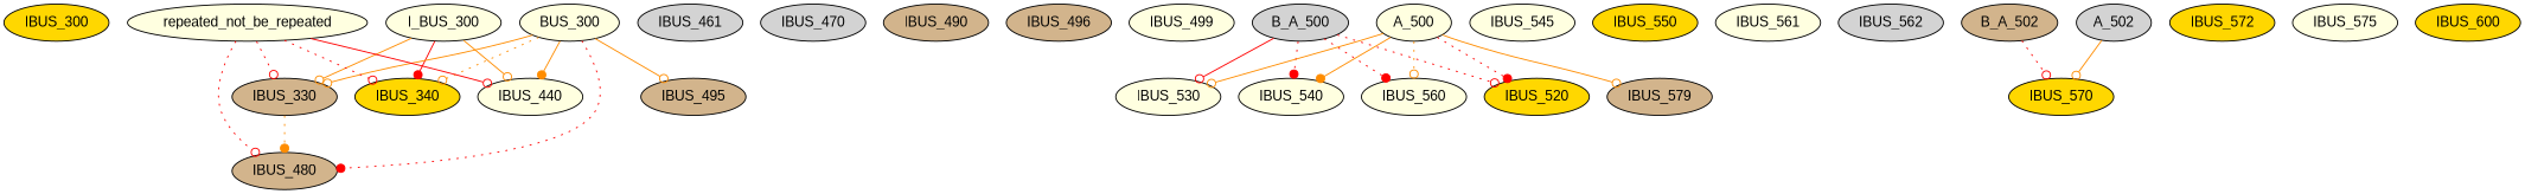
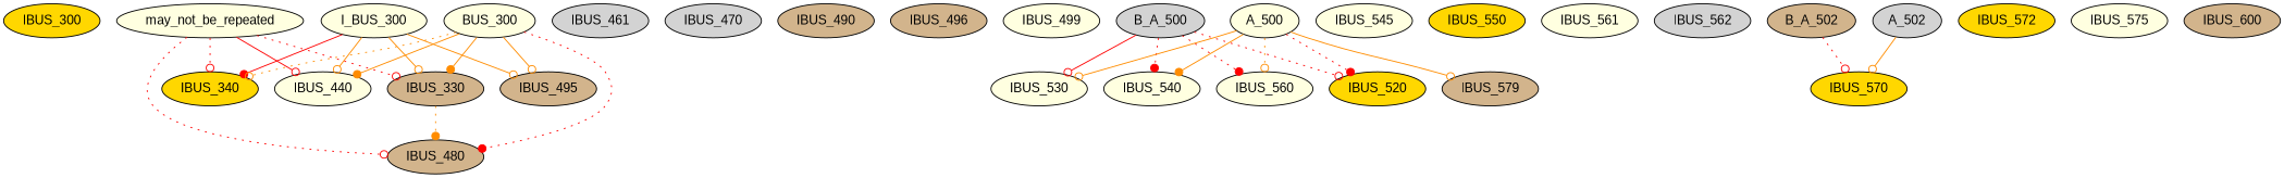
  digraph {
    fontname="Liberation Sans"
    node [fillcolor=lightyellow fontname="Liberation Sans" style=filled]
    edge [arrowhead=odot color=darkorange fontname="Liberation Sans" style=solid]
    IBUS_300 [fillcolor=gold]
    IBUS_330 [fillcolor=tan]
    I_BUS_300
    IBUS_340 [fillcolor=gold]
    IBUS_440
    IBUS_495 [fillcolor=tan]
    IBUS_480 [fillcolor=tan]
    BUS_300
-   may_not_be_repeated [label=repeated_not_be_repeated]
+   may_not_be_repeated
    IBUS_461 [fillcolor=lightgrey]
    IBUS_470 [fillcolor=lightgrey]
    IBUS_490 [fillcolor=tan]
    IBUS_496 [fillcolor=tan]
    IBUS_499
    B_A_500 [fillcolor=lightgrey]
    IBUS_520 [fillcolor=gold]
    IBUS_530
    IBUS_540
    IBUS_560
    IBUS_579 [fillcolor=tan]
    A_500
    IBUS_545
    IBUS_550 [fillcolor=gold]
    IBUS_561
    IBUS_562 [fillcolor=lightgrey]
    B_A_502 [fillcolor=tan]
    IBUS_570 [fillcolor=gold]
    A_502 [fillcolor=lightgrey]
    IBUS_572 [fillcolor=gold]
    IBUS_575
-   IBUS_600 [fillcolor=gold]
+   IBUS_600 [fillcolor=tan]
    IBUS_330 -> IBUS_480 [arrowhead=dot style=dotted]
    I_BUS_300 -> IBUS_330
    I_BUS_300 -> IBUS_340 [arrowhead=dot color=red]
    I_BUS_300 -> IBUS_440
-   BUS_300 -> IBUS_330
+   I_BUS_300 -> IBUS_495
+   BUS_300 -> IBUS_330 [arrowhead=dot]
    BUS_300 -> IBUS_340 [style=dotted]
    BUS_300 -> IBUS_440 [arrowhead=dot]
    BUS_300 -> IBUS_495
    BUS_300 -> IBUS_480 [arrowhead=dot color=red style=dotted]
    may_not_be_repeated -> IBUS_330 [color=red style=dotted]
    may_not_be_repeated -> IBUS_340 [color=red style=dotted]
    may_not_be_repeated -> IBUS_440 [color=red]
    may_not_be_repeated -> IBUS_480 [color=red style=dotted]
    B_A_500 -> IBUS_520 [color=red style=dotted]
    B_A_500 -> IBUS_530 [color=red]
    B_A_500 -> IBUS_540 [arrowhead=dot color=red style=dotted]
    B_A_500 -> IBUS_560 [arrowhead=dot color=red style=dotted]
    A_500 -> IBUS_520 [arrowhead=dot color=red style=dotted]
    A_500 -> IBUS_530
    A_500 -> IBUS_540 [arrowhead=dot]
    A_500 -> IBUS_560 [style=dotted]
    A_500 -> IBUS_579
    B_A_502 -> IBUS_570 [color=red style=dotted]
    A_502 -> IBUS_570
  }
